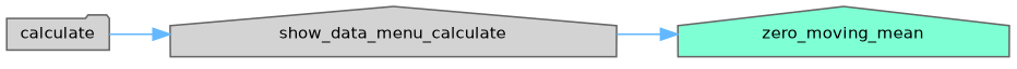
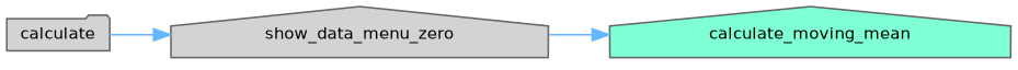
  digraph {
    rankdir=RL
    node [color=grey40 fillcolor=lightgrey fontname=Helvetica fontsize=10 shape=house style=filled]
    edge [color=steelblue1 dir=back fontname=Helvetica fontsize=10 labelfontname=Helvetica labelfontsize=10 style=solid]
-   n1 [color=gray40 fillcolor=aquamarine fontcolor=black height=0.2 label=zero_moving_mean width=0.4]
-   n2 [height=0.2 label=show_data_menu_calculate width=0.4]
+   n1 [color=gray40 fillcolor=aquamarine fontcolor=black height=0.2 label=calculate_moving_mean width=0.4]
+   n2 [height=0.2 label=show_data_menu_zero width=0.4]
    n3 [height=0.2 label=calculate shape=folder width=0.4]
    n1 -> n2
    n2 -> n3
  }
